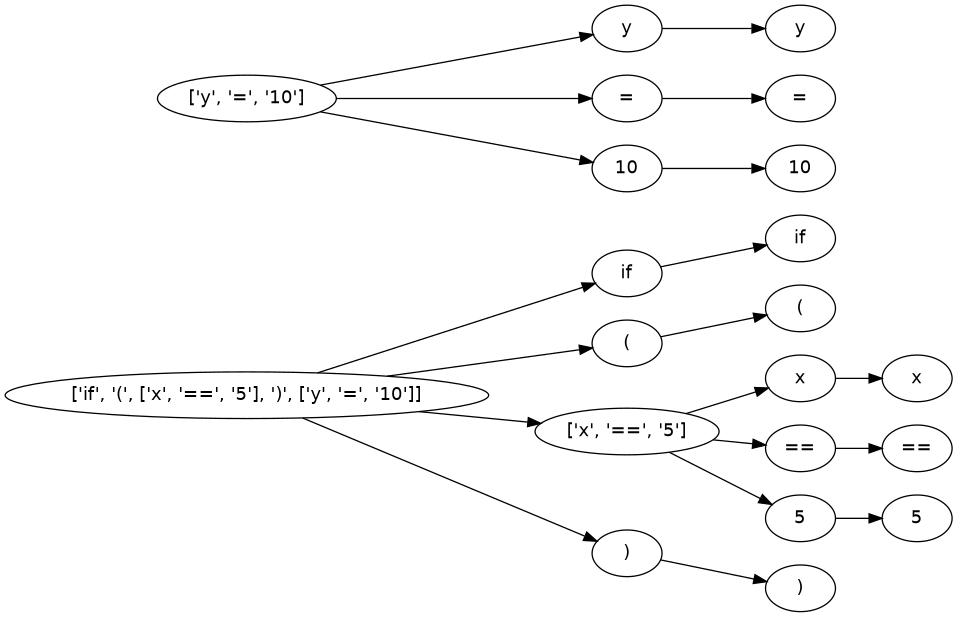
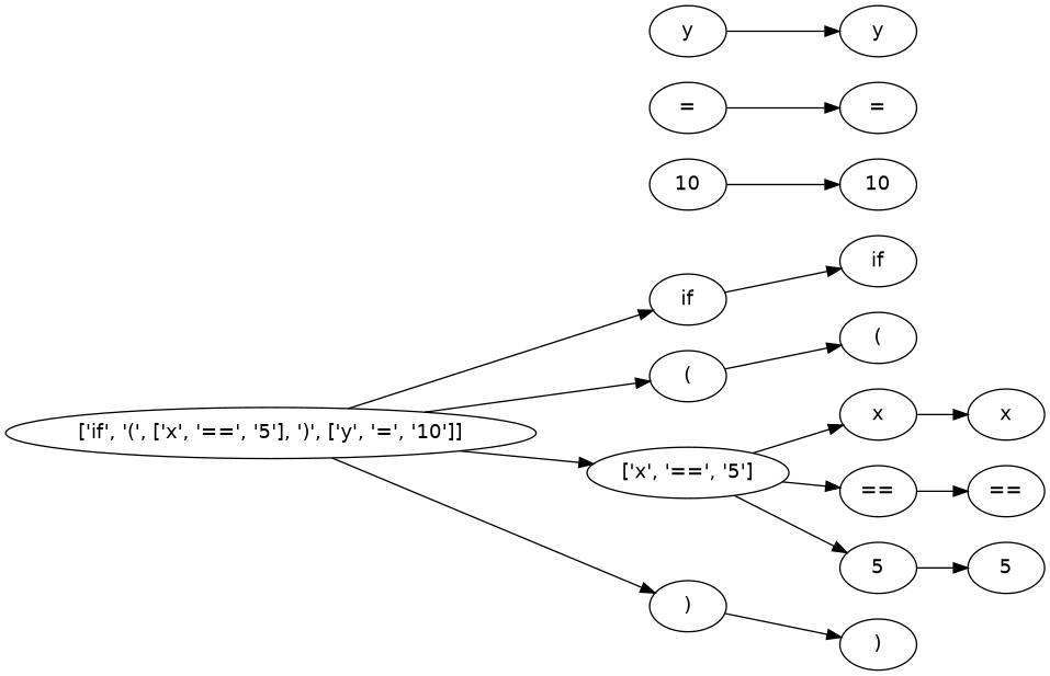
  digraph {
    fontname="DejaVu Sans"
    rankdir=LR
    node [fontname="DejaVu Sans"]
    edge [fontname="DejaVu Sans"]
    n1 [label="['if', '(', ['x', '==', '5'], ')', ['y', '=', '10']]"]
    n2 [label=if]
    n3 [label="("]
    n4 [label="['x', '==', '5']"]
    n5 [label=")"]
    n6 [label=if]
    n7 [label="("]
    n8 [label=x]
    n9 [label="=="]
    n10 [label=5]
    n11 [label=")"]
-   n12 [label="['y', '=', '10']"]
    n13 [label=y]
    n14 [label="="]
    n15 [label=10]
    n16 [label=x]
    n17 [label="=="]
    n18 [label=5]
    n19 [label=y]
    n20 [label="="]
    n21 [label=10]
    n1 -> n2
    n1 -> n3
    n1 -> n4
    n1 -> n5
    n2 -> n6
    n3 -> n7
    n4 -> n8
    n4 -> n9
    n4 -> n10
    n5 -> n11
    n8 -> n16
    n9 -> n17
    n10 -> n18
-   n12 -> n13
-   n12 -> n14
-   n12 -> n15
    n13 -> n19
    n14 -> n20
    n15 -> n21
  }
